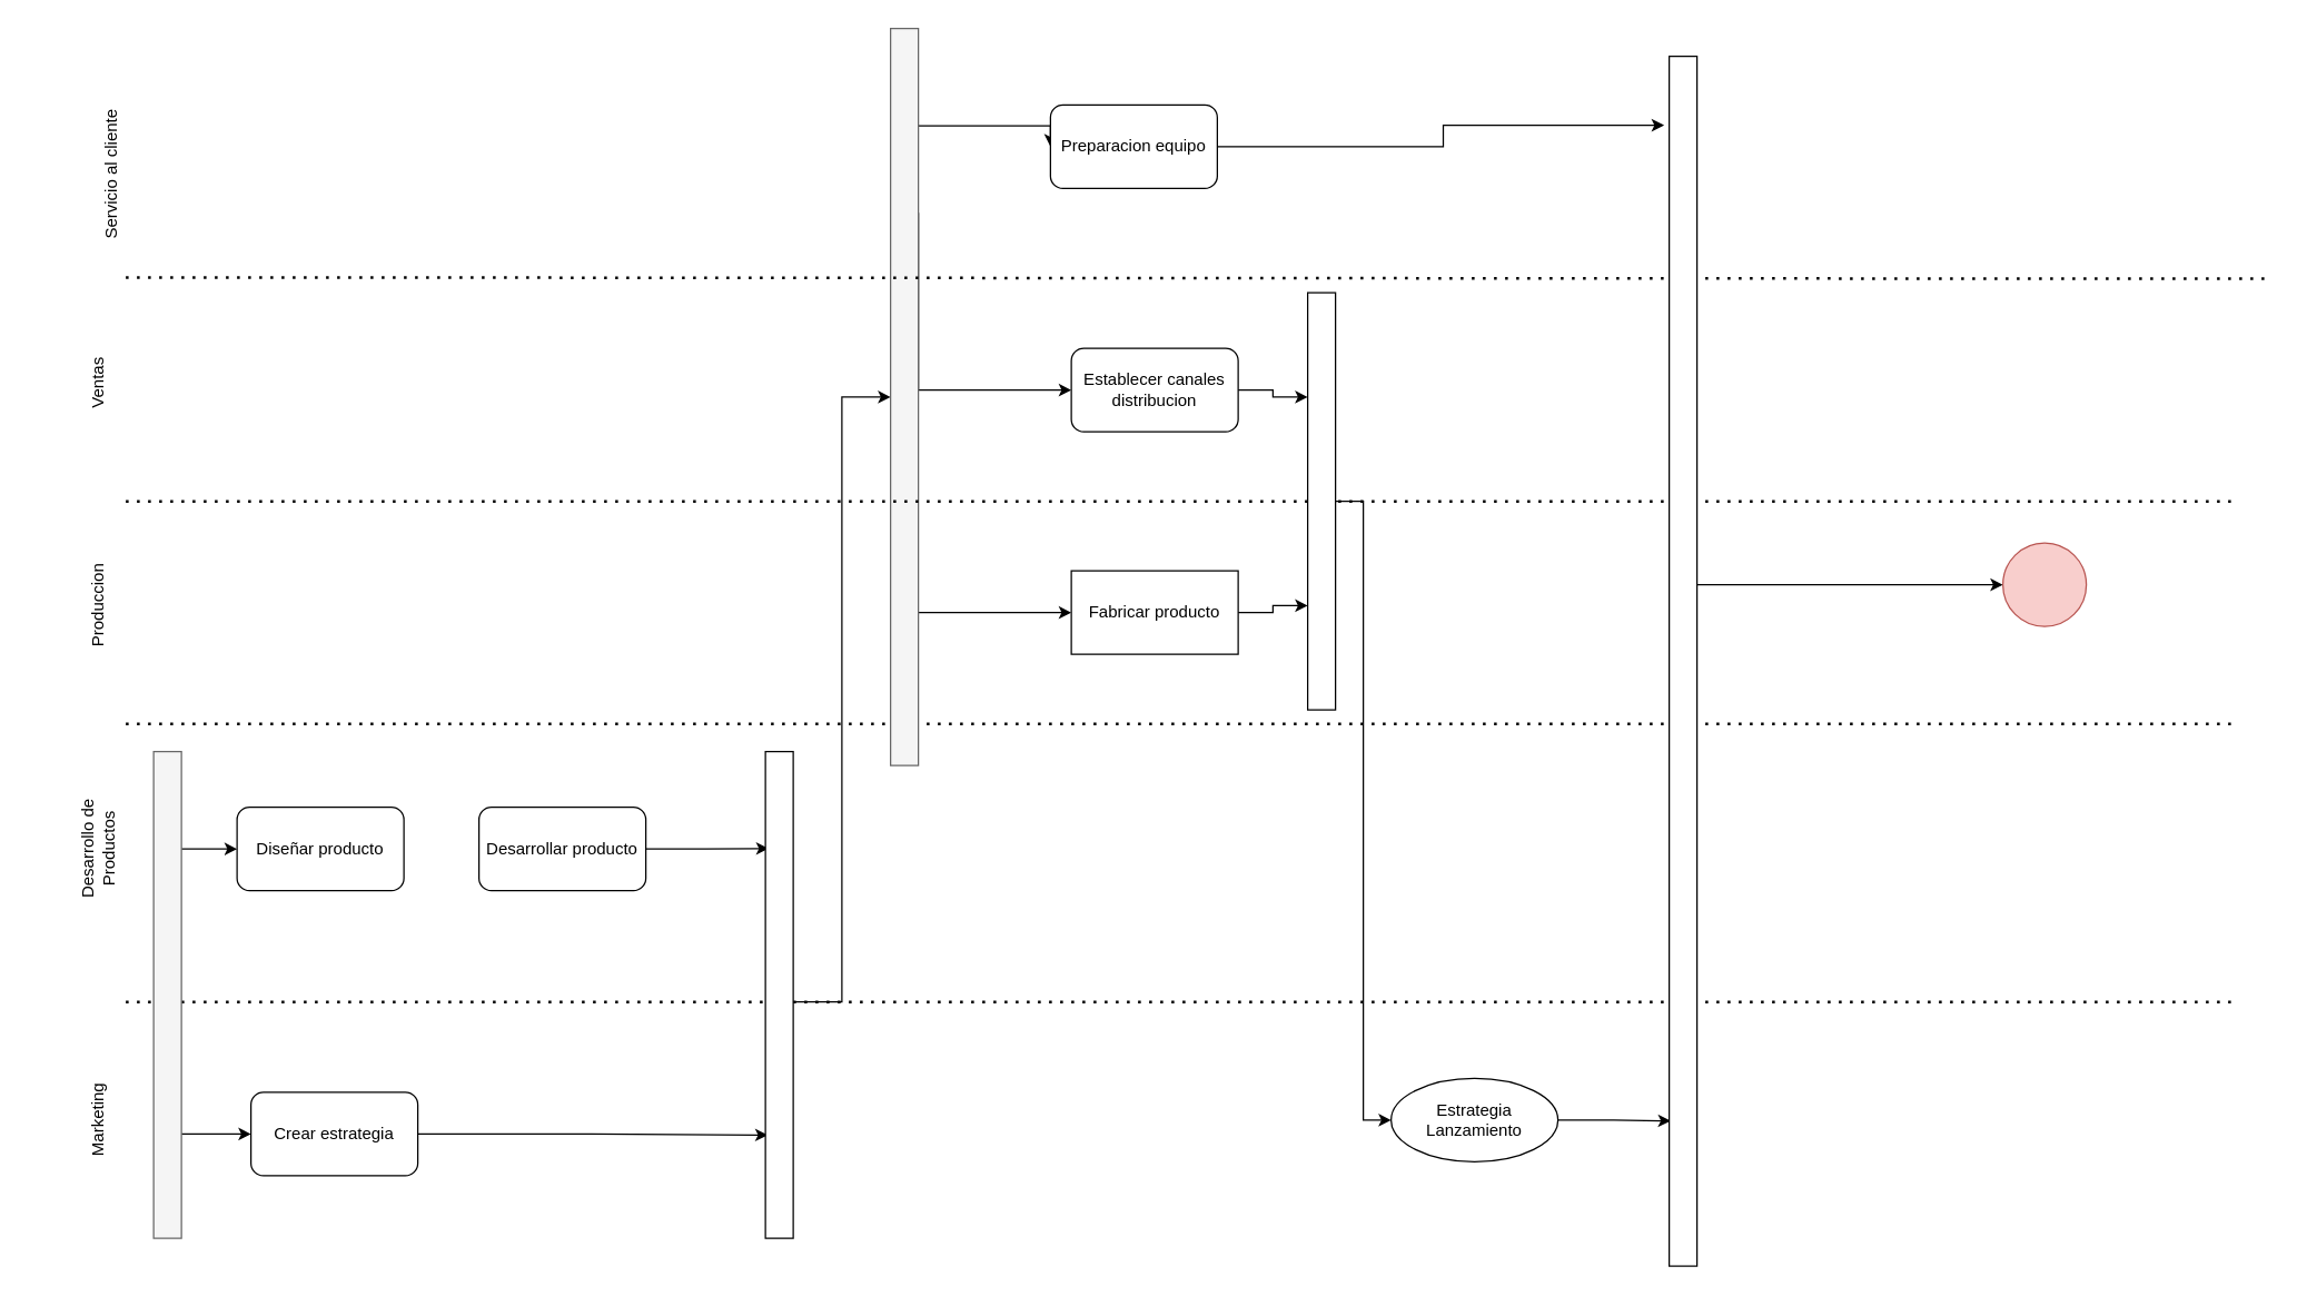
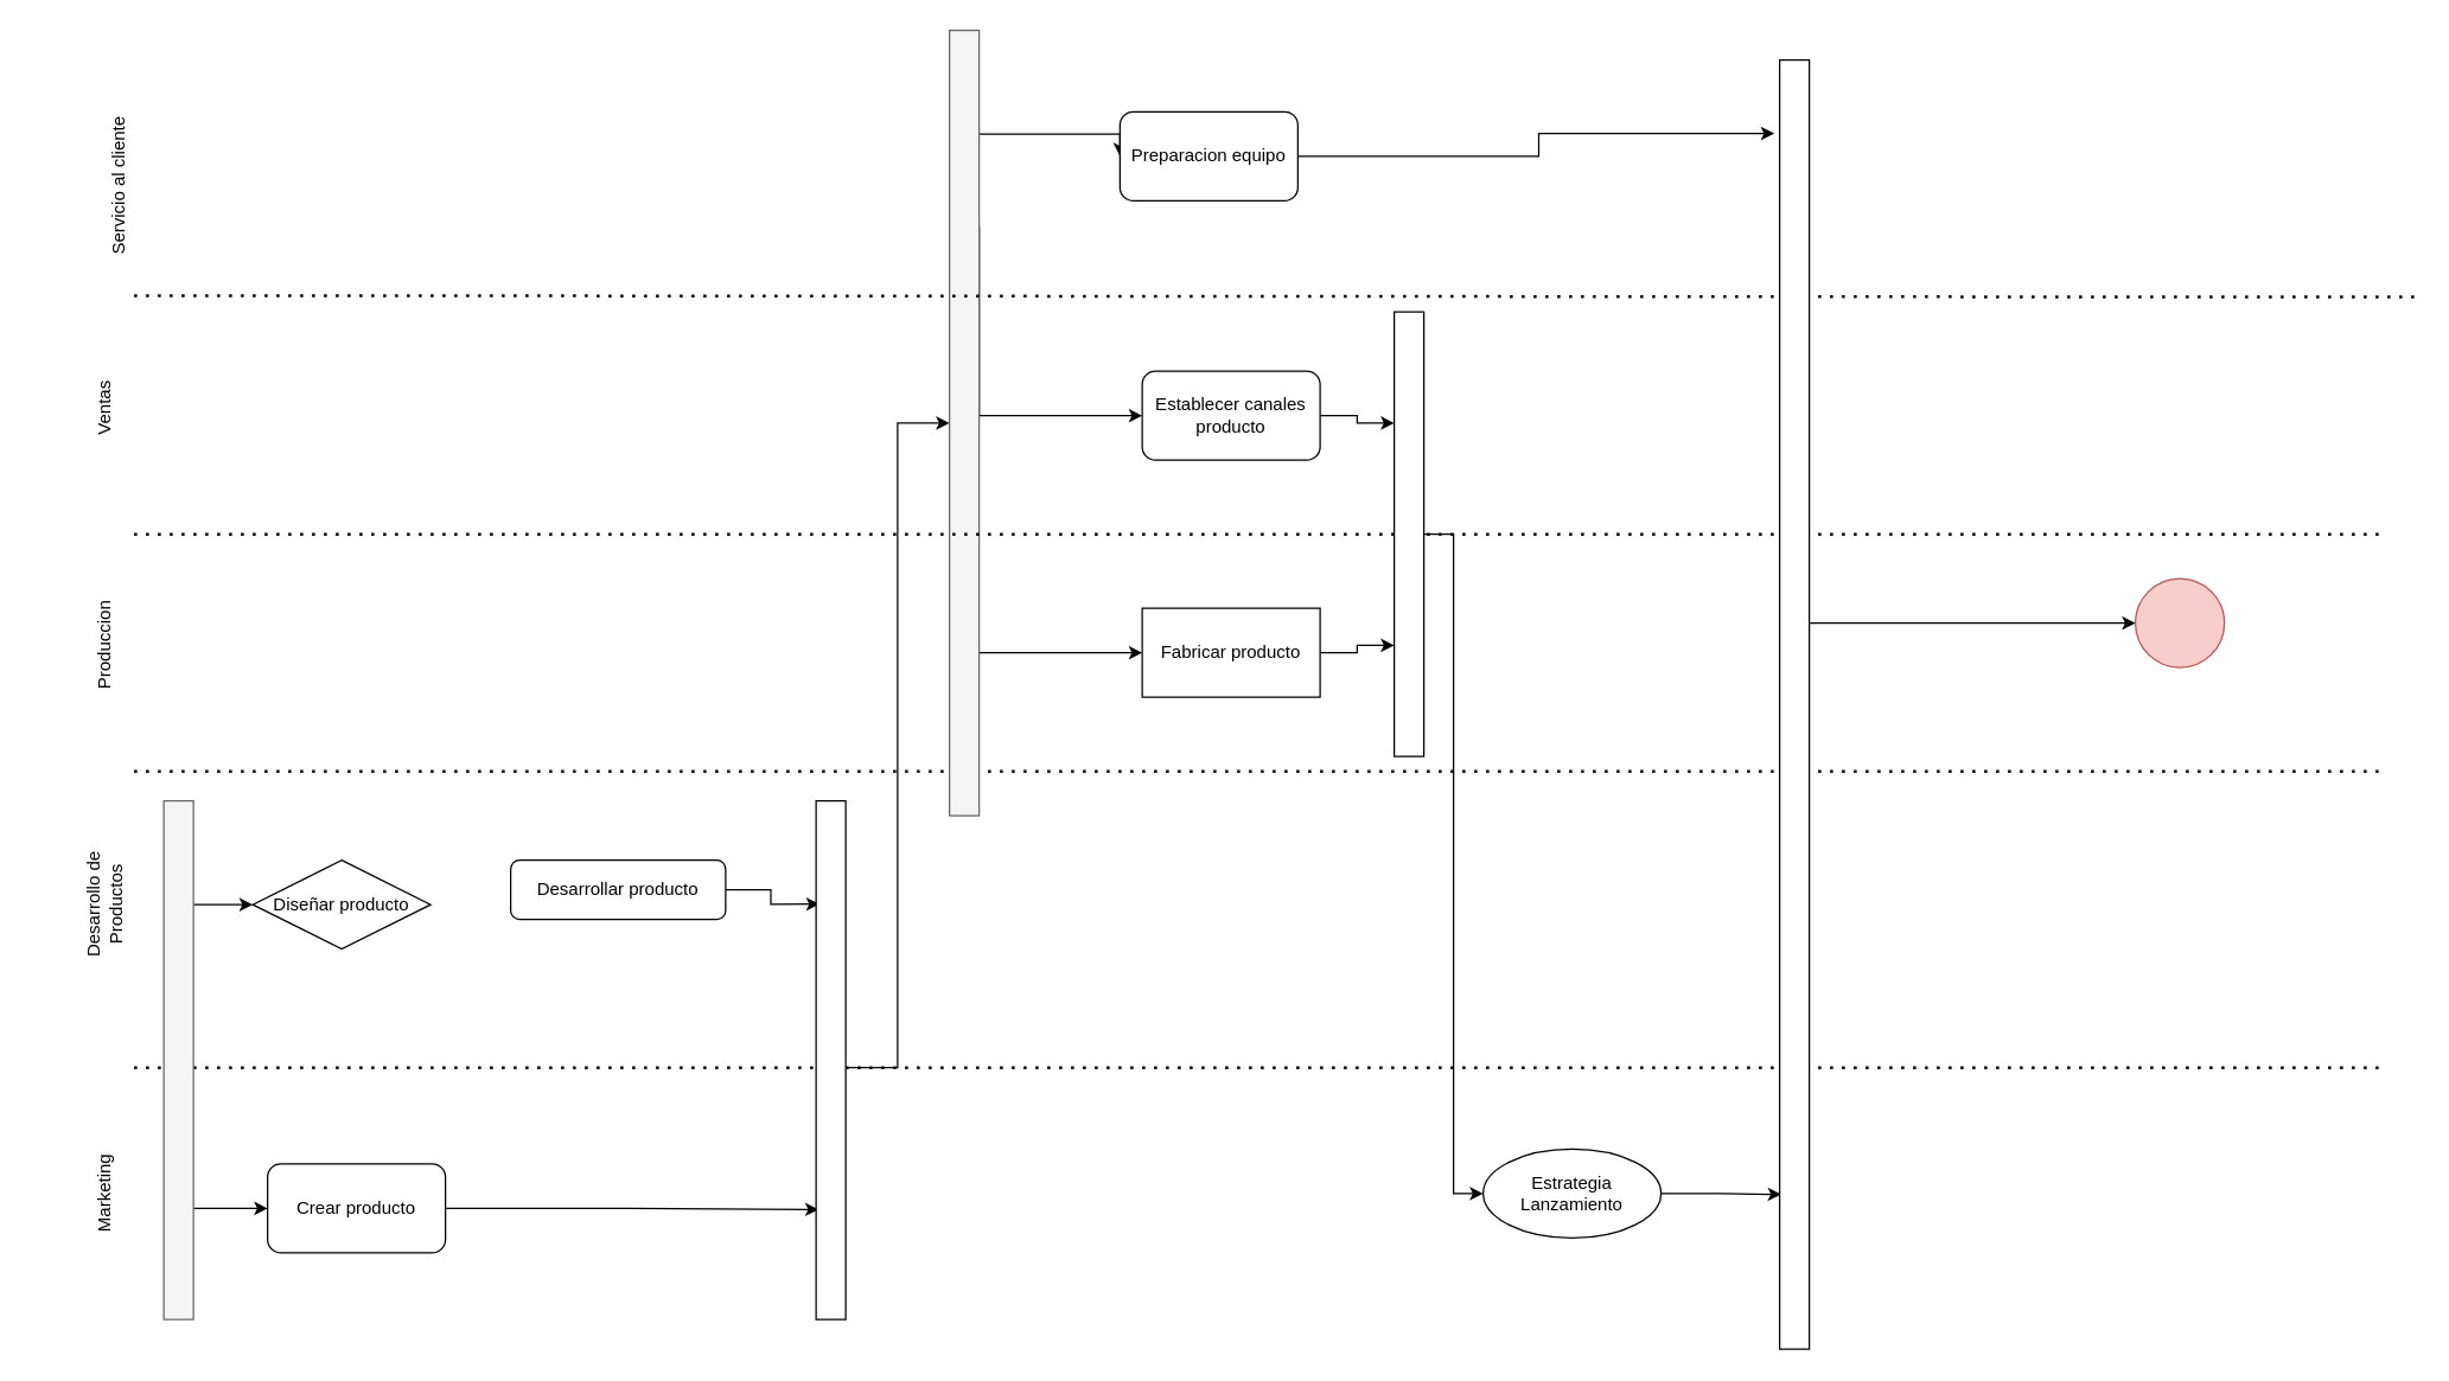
  <mxCell id="0" />
  <mxCell id="1" parent="0" />
  <mxCell id="2" value="" style="endArrow=none;dashed=1;html=1;dashPattern=1 3;strokeWidth=2;rounded=0;" edge="1" parent="1"><mxGeometry width="50" height="50" relative="1" as="geometry"><mxPoint x="90" y="520" as="sourcePoint" /><mxPoint x="1610" y="520" as="targetPoint" /></mxGeometry></mxCell>
  <mxCell id="3" value="" style="endArrow=none;dashed=1;html=1;dashPattern=1 3;strokeWidth=2;rounded=0;" edge="1" parent="1"><mxGeometry width="50" height="50" relative="1" as="geometry"><mxPoint x="90" y="720" as="sourcePoint" /><mxPoint x="1610" y="720" as="targetPoint" /></mxGeometry></mxCell>
  <mxCell id="4" value="Desarrollo de Productos" style="text;html=1;strokeColor=none;fillColor=none;align=center;verticalAlign=middle;whiteSpace=wrap;rounded=0;rotation=-90;" vertex="1" parent="1"><mxGeometry x="20" y="595" width="100" height="30" as="geometry" /></mxCell>
- <mxCell id="5" value="Diseñar producto" style="rounded=1;whiteSpace=wrap;html=1;" vertex="1" parent="1"><mxGeometry x="170" y="580" width="120" height="60" as="geometry" /></mxCell>
+ <mxCell id="5" value="Diseñar producto" style="rhombus;whiteSpace=wrap;html=1;" vertex="1" parent="1"><mxGeometry x="170" y="580" width="120" height="60" as="geometry" /></mxCell>
  <mxCell id="6" style="edgeStyle=orthogonalEdgeStyle;rounded=0;orthogonalLoop=1;jettySize=auto;html=1;entryX=0.117;entryY=0.199;entryDx=0;entryDy=0;entryPerimeter=0;" edge="1" parent="1" source="7" target="15"><mxGeometry relative="1" as="geometry" /></mxCell>
- <mxCell id="7" value="Desarrollar producto" style="rounded=1;whiteSpace=wrap;html=1;" vertex="1" parent="1"><mxGeometry x="344" y="580" width="120" height="60" as="geometry" /></mxCell>
+ <mxCell id="7" value="Desarrollar producto" style="rounded=1;whiteSpace=wrap;html=1;" vertex="1" parent="1"><mxGeometry x="344" y="580" width="145" height="40" as="geometry" /></mxCell>
  <mxCell id="8" style="edgeStyle=orthogonalEdgeStyle;rounded=0;orthogonalLoop=1;jettySize=auto;html=1;entryX=0;entryY=0.5;entryDx=0;entryDy=0;" edge="1" parent="1" source="10" target="5"><mxGeometry relative="1" as="geometry"><Array as="points"><mxPoint x="130" y="610" /><mxPoint x="130" y="610" /></Array></mxGeometry></mxCell>
  <mxCell id="9" style="edgeStyle=orthogonalEdgeStyle;rounded=0;orthogonalLoop=1;jettySize=auto;html=1;entryX=0;entryY=0.5;entryDx=0;entryDy=0;" edge="1" parent="1" source="10" target="13"><mxGeometry relative="1" as="geometry"><Array as="points"><mxPoint x="140" y="815" /><mxPoint x="140" y="815" /></Array></mxGeometry></mxCell>
  <mxCell id="10" value="" style="rounded=0;whiteSpace=wrap;html=1;fillColor=#f5f5f5;fontColor=#333333;strokeColor=#666666;" vertex="1" parent="1"><mxGeometry x="110" y="540" width="20" height="350" as="geometry" /></mxCell>
  <mxCell id="11" value="Marketing" style="text;html=1;strokeColor=none;fillColor=none;align=center;verticalAlign=middle;whiteSpace=wrap;rounded=0;rotation=-90;" vertex="1" parent="1"><mxGeometry x="20" y="790" width="100" height="30" as="geometry" /></mxCell>
  <mxCell id="12" style="edgeStyle=orthogonalEdgeStyle;rounded=0;orthogonalLoop=1;jettySize=auto;html=1;entryX=0.083;entryY=0.788;entryDx=0;entryDy=0;entryPerimeter=0;" edge="1" parent="1" source="13" target="15"><mxGeometry relative="1" as="geometry" /></mxCell>
- <mxCell id="13" value="Crear estrategia" style="rounded=1;whiteSpace=wrap;html=1;" vertex="1" parent="1"><mxGeometry x="180" y="785" width="120" height="60" as="geometry" /></mxCell>
+ <mxCell id="13" value="Crear producto" style="rounded=1;whiteSpace=wrap;html=1;" vertex="1" parent="1"><mxGeometry x="180" y="785" width="120" height="60" as="geometry" /></mxCell>
  <mxCell id="14" style="edgeStyle=orthogonalEdgeStyle;rounded=0;orthogonalLoop=1;jettySize=auto;html=1;entryX=0;entryY=0.5;entryDx=0;entryDy=0;" edge="1" parent="1" source="15" target="22"><mxGeometry relative="1" as="geometry"><Array as="points"><mxPoint x="605" y="720" /><mxPoint x="605" y="285" /></Array></mxGeometry></mxCell>
  <mxCell id="15" value="" style="rounded=0;whiteSpace=wrap;html=1;" vertex="1" parent="1"><mxGeometry x="550" y="540" width="20" height="350" as="geometry" /></mxCell>
  <mxCell id="16" value="Produccion" style="text;html=1;strokeColor=none;fillColor=none;align=center;verticalAlign=middle;whiteSpace=wrap;rounded=0;rotation=-90;" vertex="1" parent="1"><mxGeometry x="20" y="420" width="100" height="30" as="geometry" /></mxCell>
  <mxCell id="17" style="edgeStyle=orthogonalEdgeStyle;rounded=0;orthogonalLoop=1;jettySize=auto;html=1;entryX=0;entryY=0.75;entryDx=0;entryDy=0;" edge="1" parent="1" source="18" target="32"><mxGeometry relative="1" as="geometry" /></mxCell>
  <mxCell id="18" value="Fabricar producto" style="whiteSpace=wrap;html=1;rounded=0;" vertex="1" parent="1"><mxGeometry x="770" y="410" width="120" height="60" as="geometry" /></mxCell>
  <mxCell id="19" style="edgeStyle=orthogonalEdgeStyle;rounded=0;orthogonalLoop=1;jettySize=auto;html=1;exitX=1;exitY=0.25;exitDx=0;exitDy=0;entryX=0;entryY=0.5;entryDx=0;entryDy=0;" edge="1" parent="1" source="22" target="26"><mxGeometry relative="1" as="geometry"><Array as="points"><mxPoint x="660" y="280" /></Array></mxGeometry></mxCell>
  <mxCell id="20" style="edgeStyle=orthogonalEdgeStyle;rounded=0;orthogonalLoop=1;jettySize=auto;html=1;entryX=0;entryY=0.5;entryDx=0;entryDy=0;" edge="1" parent="1" source="22" target="18"><mxGeometry relative="1" as="geometry"><Array as="points"><mxPoint x="680" y="440" /><mxPoint x="680" y="440" /></Array></mxGeometry></mxCell>
  <mxCell id="21" style="edgeStyle=orthogonalEdgeStyle;rounded=0;orthogonalLoop=1;jettySize=auto;html=1;entryX=0;entryY=0.5;entryDx=0;entryDy=0;" edge="1" parent="1" source="22" target="30"><mxGeometry relative="1" as="geometry"><Array as="points"><mxPoint x="690" y="90" /><mxPoint x="690" y="90" /></Array></mxGeometry></mxCell>
  <mxCell id="22" value="" style="rounded=0;whiteSpace=wrap;html=1;fillColor=#f5f5f5;fontColor=#333333;strokeColor=#666666;" vertex="1" parent="1"><mxGeometry x="640" y="20" width="20" height="530" as="geometry" /></mxCell>
  <mxCell id="23" value="" style="endArrow=none;dashed=1;html=1;dashPattern=1 3;strokeWidth=2;rounded=0;" edge="1" parent="1"><mxGeometry width="50" height="50" relative="1" as="geometry"><mxPoint x="90" y="360" as="sourcePoint" /><mxPoint x="1610" y="360" as="targetPoint" /></mxGeometry></mxCell>
  <mxCell id="24" value="Ventas" style="text;html=1;strokeColor=none;fillColor=none;align=center;verticalAlign=middle;whiteSpace=wrap;rounded=0;rotation=-90;" vertex="1" parent="1"><mxGeometry x="20" y="260" width="100" height="30" as="geometry" /></mxCell>
  <mxCell id="25" style="edgeStyle=orthogonalEdgeStyle;rounded=0;orthogonalLoop=1;jettySize=auto;html=1;entryX=0;entryY=0.25;entryDx=0;entryDy=0;" edge="1" parent="1" source="26" target="32"><mxGeometry relative="1" as="geometry" /></mxCell>
- <mxCell id="26" value="Establecer canales distribucion" style="rounded=1;whiteSpace=wrap;html=1;" vertex="1" parent="1"><mxGeometry x="770" y="250" width="120" height="60" as="geometry" /></mxCell>
+ <mxCell id="26" value="Establecer canales producto" style="rounded=1;whiteSpace=wrap;html=1;" vertex="1" parent="1"><mxGeometry x="770" y="250" width="120" height="60" as="geometry" /></mxCell>
  <mxCell id="27" value="" style="endArrow=none;dashed=1;html=1;dashPattern=1 3;strokeWidth=2;rounded=0;" edge="1" parent="1"><mxGeometry width="50" height="50" relative="1" as="geometry"><mxPoint x="90" y="199" as="sourcePoint" /><mxPoint x="1630" as="targetPoint" y="200" /></mxGeometry></mxCell>
  <mxCell id="28" value="Servicio al cliente" style="text;html=1;strokeColor=none;fillColor=none;align=center;verticalAlign=middle;whiteSpace=wrap;rounded=0;rotation=-90;" vertex="1" parent="1"><mxGeometry x="30" y="110" width="100" height="30" as="geometry" /></mxCell>
  <mxCell id="29" style="edgeStyle=orthogonalEdgeStyle;rounded=0;orthogonalLoop=1;jettySize=auto;html=1;entryX=-0.183;entryY=0.057;entryDx=0;entryDy=0;entryPerimeter=0;" edge="1" parent="1" source="30" target="36"><mxGeometry relative="1" as="geometry" /></mxCell>
  <mxCell id="30" value="Preparacion equipo" style="rounded=1;whiteSpace=wrap;html=1;" vertex="1" parent="1"><mxGeometry x="755" y="75" width="120" height="60" as="geometry" /></mxCell>
  <mxCell id="31" style="edgeStyle=orthogonalEdgeStyle;rounded=0;orthogonalLoop=1;jettySize=auto;html=1;entryX=0;entryY=0.5;entryDx=0;entryDy=0;" edge="1" parent="1" source="32" target="34"><mxGeometry relative="1" as="geometry"><Array as="points"><mxPoint x="980" y="360" /><mxPoint x="980" y="805" /></Array></mxGeometry></mxCell>
  <mxCell id="32" value="" style="rounded=0;whiteSpace=wrap;html=1;" vertex="1" parent="1"><mxGeometry x="940" y="210" width="20" height="300" as="geometry" /></mxCell>
  <mxCell id="33" style="edgeStyle=orthogonalEdgeStyle;rounded=0;orthogonalLoop=1;jettySize=auto;html=1;entryX=0.05;entryY=0.88;entryDx=0;entryDy=0;entryPerimeter=0;" edge="1" parent="1" source="34" target="36"><mxGeometry relative="1" as="geometry" /></mxCell>
  <mxCell id="34" value="Estrategia Lanzamiento" style="ellipse;whiteSpace=wrap;html=1;" vertex="1" parent="1"><mxGeometry x="1000" y="775" width="120" height="60" as="geometry" /></mxCell>
  <mxCell id="35" style="edgeStyle=orthogonalEdgeStyle;rounded=0;orthogonalLoop=1;jettySize=auto;html=1;entryX=0;entryY=0.5;entryDx=0;entryDy=0;" edge="1" parent="1" source="36" target="37"><mxGeometry relative="1" as="geometry"><Array as="points"><mxPoint x="1290" y="420" /><mxPoint x="1290" y="420" /></Array></mxGeometry></mxCell>
  <mxCell id="36" value="" style="rounded=0;whiteSpace=wrap;html=1;" vertex="1" parent="1"><mxGeometry x="1200" y="40" width="20" height="870" as="geometry" /></mxCell>
  <mxCell id="37" value="" style="ellipse;whiteSpace=wrap;html=1;aspect=fixed;fillColor=#f8cecc;strokeColor=#b85450;" vertex="1" parent="1"><mxGeometry x="1440" y="390" width="60" height="60" as="geometry" /></mxCell>
